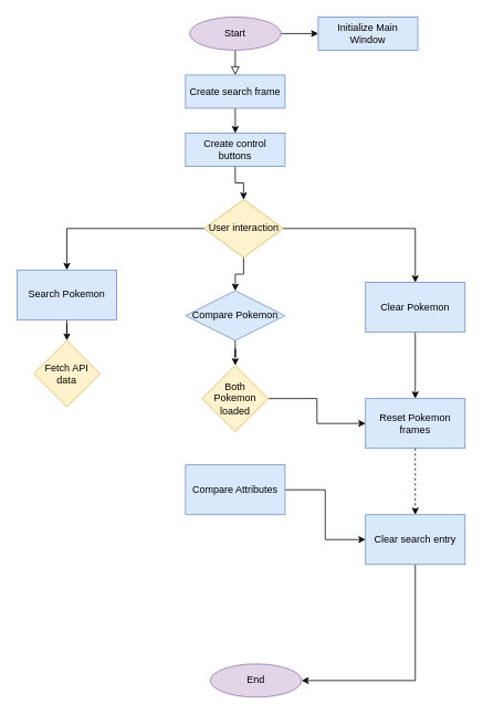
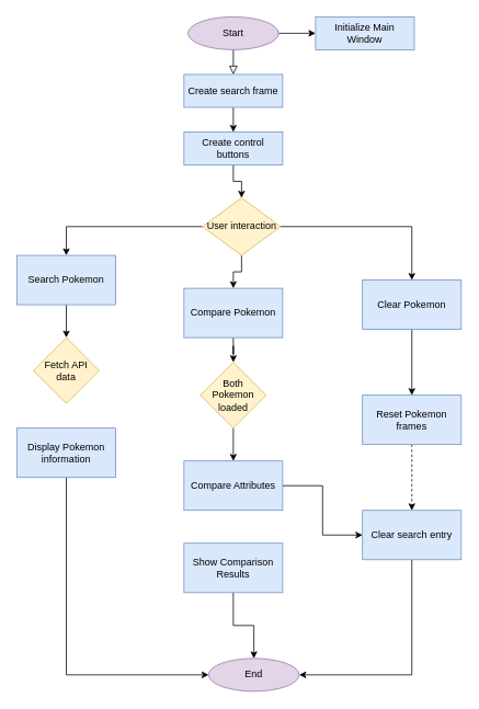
  <mxCell id="0" />
  <mxCell id="1" parent="0" />
  <mxCell id="2" value="" style="rounded=0;html=1;jettySize=auto;orthogonalLoop=1;fontSize=11;endArrow=block;endFill=0;endSize=8;strokeWidth=1;shadow=0;labelBackgroundColor=none;edgeStyle=orthogonalEdgeStyle;" parent="1" edge="1"><mxGeometry relative="1" as="geometry"><mxPoint x="283" y="40" as="sourcePoint" /><mxPoint x="283.032" y="90.026" as="targetPoint" /></mxGeometry></mxCell>
  <mxCell id="3" style="edgeStyle=orthogonalEdgeStyle;rounded=0;orthogonalLoop=1;jettySize=auto;html=1;exitX=1;exitY=0.5;exitDx=0;exitDy=0;entryX=0;entryY=0.5;entryDx=0;entryDy=0;" edge="1" parent="1" source="4" target="5"><mxGeometry relative="1" as="geometry" /></mxCell>
  <mxCell id="4" value="Start" style="ellipse;whiteSpace=wrap;html=1;fillColor=#e1d5e7;strokeColor=#9673a6;" vertex="1" parent="1"><mxGeometry x="228" y="20" width="110" height="40" as="geometry" /></mxCell>
  <mxCell id="5" value="Initialize Main Window" style="rounded=0;whiteSpace=wrap;html=1;fillColor=#dae8fc;strokeColor=#6c8ebf;" vertex="1" parent="1"><mxGeometry x="383" y="20" width="120" height="40" as="geometry" /></mxCell>
  <mxCell id="6" style="edgeStyle=orthogonalEdgeStyle;rounded=0;orthogonalLoop=1;jettySize=auto;html=1;exitX=0.5;exitY=1;exitDx=0;exitDy=0;entryX=0.5;entryY=0;entryDx=0;entryDy=0;" edge="1" parent="1" source="7" target="9"><mxGeometry relative="1" as="geometry" /></mxCell>
  <mxCell id="7" value="Create search frame" style="rounded=0;whiteSpace=wrap;html=1;fillColor=#dae8fc;strokeColor=#6c8ebf;" vertex="1" parent="1"><mxGeometry x="223" y="90" width="120" height="40" as="geometry" /></mxCell>
  <mxCell id="8" style="edgeStyle=orthogonalEdgeStyle;rounded=0;orthogonalLoop=1;jettySize=auto;html=1;entryX=0.5;entryY=0;entryDx=0;entryDy=0;" edge="1" parent="1" source="9" target="13"><mxGeometry relative="1" as="geometry" /></mxCell>
  <mxCell id="9" value="Create control buttons" style="rounded=0;whiteSpace=wrap;html=1;fillColor=#dae8fc;strokeColor=#6c8ebf;" vertex="1" parent="1"><mxGeometry x="223" y="160" width="120" height="40" as="geometry" /></mxCell>
  <mxCell id="10" style="edgeStyle=orthogonalEdgeStyle;rounded=0;orthogonalLoop=1;jettySize=auto;html=1;entryX=0.5;entryY=0;entryDx=0;entryDy=0;" edge="1" parent="1" source="13" target="15"><mxGeometry relative="1" as="geometry"><mxPoint x="143" y="340" as="targetPoint" /></mxGeometry></mxCell>
  <mxCell id="11" style="edgeStyle=orthogonalEdgeStyle;rounded=0;orthogonalLoop=1;jettySize=auto;html=1;entryX=0.5;entryY=0;entryDx=0;entryDy=0;" edge="1" parent="1" source="13" target="28"><mxGeometry relative="1" as="geometry"><mxPoint x="423" y="340" as="targetPoint" /><Array as="points"><mxPoint x="500" y="275" /></Array></mxGeometry></mxCell>
  <mxCell id="12" value="" style="edgeStyle=orthogonalEdgeStyle;rounded=0;orthogonalLoop=1;jettySize=auto;html=1;" edge="1" parent="1" source="13" target="20"><mxGeometry relative="1" as="geometry" /></mxCell>
  <mxCell id="13" value="User interaction" style="rhombus;whiteSpace=wrap;html=1;fillColor=#fff2cc;strokeColor=#d6b656;" vertex="1" parent="1"><mxGeometry x="245.5" y="240" width="95" height="70" as="geometry" /></mxCell>
  <mxCell id="14" value="" style="edgeStyle=orthogonalEdgeStyle;rounded=0;orthogonalLoop=1;jettySize=auto;html=1;" edge="1" parent="1" source="15" target="16"><mxGeometry relative="1" as="geometry" /></mxCell>
- <mxCell id="15" value="Search Pokemon" style="rounded=0;whiteSpace=wrap;html=1;fillColor=#dae8fc;strokeColor=#6c8ebf;" vertex="1" parent="1"><mxGeometry x="20" y="325" width="120" height="60" as="geometry" /></mxCell>
+ <mxCell id="15" value="Search Pokemon" style="rounded=0;whiteSpace=wrap;html=1;fillColor=#dae8fc;strokeColor=#6c8ebf;" vertex="1" parent="1"><mxGeometry x="20" y="310" width="120" height="60" as="geometry" /></mxCell>
  <mxCell id="16" value="Fetch API&lt;div&gt;data&lt;/div&gt;" style="rhombus;whiteSpace=wrap;html=1;fillColor=#fff2cc;strokeColor=#d6b656;" vertex="1" parent="1"><mxGeometry x="40" y="410" width="80" height="80" as="geometry" /></mxCell>
+ <mxCell id="17" style="edgeStyle=orthogonalEdgeStyle;rounded=0;orthogonalLoop=1;jettySize=auto;html=1;exitX=0.5;exitY=1;exitDx=0;exitDy=0;entryX=0;entryY=0.5;entryDx=0;entryDy=0;" edge="1" parent="1" source="18" target="33"><mxGeometry relative="1" as="geometry" /></mxCell>
+ <mxCell id="18" value="Display Pokemon information" style="rounded=0;whiteSpace=wrap;html=1;fillColor=#dae8fc;strokeColor=#6c8ebf;" vertex="1" parent="1"><mxGeometry x="20" y="520" width="120" height="60" as="geometry" /></mxCell>
  <mxCell id="19" value="" style="edgeStyle=orthogonalEdgeStyle;rounded=0;orthogonalLoop=1;jettySize=auto;html=1;" edge="1" parent="1" source="20" target="22"><mxGeometry relative="1" as="geometry" /></mxCell>
- <mxCell id="20" value="Compare Pokemon" style="rhombus;whiteSpace=wrap;html=1;fillColor=#dae8fc;strokeColor=#6c8ebf;" vertex="1" parent="1"><mxGeometry x="223" y="350" width="120" height="60" as="geometry" /></mxCell>
- <mxCell id="21" value="" style="edgeStyle=orthogonalEdgeStyle;rounded=0;orthogonalLoop=1;jettySize=auto;html=1;" edge="1" parent="1" source="22" target="30"><mxGeometry relative="1" as="geometry" /></mxCell>
+ <mxCell id="20" value="Compare Pokemon" style="whiteSpace=wrap;html=1;fillColor=#dae8fc;strokeColor=#6c8ebf;" vertex="1" parent="1"><mxGeometry x="223" y="350" width="120" height="60" as="geometry" /></mxCell>
+ <mxCell id="21" value="" style="edgeStyle=orthogonalEdgeStyle;rounded=0;orthogonalLoop=1;jettySize=auto;html=1;" edge="1" parent="1" source="22" target="24"><mxGeometry relative="1" as="geometry" /></mxCell>
  <mxCell id="22" value="Both Pokemon loaded" style="rhombus;whiteSpace=wrap;html=1;fillColor=#fff2cc;strokeColor=#d6b656;" vertex="1" parent="1"><mxGeometry x="243" y="440" width="80" height="80" as="geometry" /></mxCell>
  <mxCell id="23" value="" style="edgeStyle=orthogonalEdgeStyle;rounded=0;orthogonalLoop=1;jettySize=auto;html=1;" edge="1" parent="1" source="24" target="32"><mxGeometry relative="1" as="geometry" /></mxCell>
  <mxCell id="24" value="Compare Attributes" style="whiteSpace=wrap;html=1;fillColor=#dae8fc;strokeColor=#6c8ebf;" vertex="1" parent="1"><mxGeometry x="223" y="560" width="120" height="60" as="geometry" /></mxCell>
+ <mxCell id="25" style="edgeStyle=orthogonalEdgeStyle;rounded=0;orthogonalLoop=1;jettySize=auto;html=1;exitX=0.5;exitY=1;exitDx=0;exitDy=0;entryX=0.5;entryY=0;entryDx=0;entryDy=0;" edge="1" parent="1" source="26" target="33"><mxGeometry relative="1" as="geometry" /></mxCell>
+ <mxCell id="26" value="Show Comparison Results" style="whiteSpace=wrap;html=1;fillColor=#dae8fc;strokeColor=#6c8ebf;" vertex="1" parent="1"><mxGeometry x="223" y="660" width="120" height="60" as="geometry" /></mxCell>
  <mxCell id="27" value="" style="edgeStyle=orthogonalEdgeStyle;rounded=0;orthogonalLoop=1;jettySize=auto;html=1;" edge="1" parent="1" source="28" target="30"><mxGeometry relative="1" as="geometry" /></mxCell>
  <mxCell id="28" value="Clear Pokemon" style="whiteSpace=wrap;html=1;fillColor=#dae8fc;strokeColor=#6c8ebf;" vertex="1" parent="1"><mxGeometry x="440" y="340" width="120" height="60" as="geometry" /></mxCell>
  <mxCell id="29" value="" style="edgeStyle=orthogonalEdgeStyle;rounded=0;orthogonalLoop=1;jettySize=auto;html=1;dashed=1;" edge="1" parent="1" source="30" target="32"><mxGeometry relative="1" as="geometry" /></mxCell>
  <mxCell id="30" value="Reset Pokemon frames" style="whiteSpace=wrap;html=1;fillColor=#dae8fc;strokeColor=#6c8ebf;" vertex="1" parent="1"><mxGeometry x="440" y="480" width="120" height="60" as="geometry" /></mxCell>
  <mxCell id="31" style="edgeStyle=orthogonalEdgeStyle;rounded=0;orthogonalLoop=1;jettySize=auto;html=1;exitX=0.5;exitY=1;exitDx=0;exitDy=0;entryX=1;entryY=0.5;entryDx=0;entryDy=0;" edge="1" parent="1" source="32" target="33"><mxGeometry relative="1" as="geometry" /></mxCell>
  <mxCell id="32" value="Clear search entry" style="whiteSpace=wrap;html=1;fillColor=#dae8fc;strokeColor=#6c8ebf;" vertex="1" parent="1"><mxGeometry x="440" y="620" width="120" height="60" as="geometry" /></mxCell>
  <mxCell id="33" value="End" style="ellipse;whiteSpace=wrap;html=1;fillColor=#e1d5e7;strokeColor=#9673a6;" vertex="1" parent="1"><mxGeometry x="253" y="800" width="110" height="40" as="geometry" /></mxCell>
